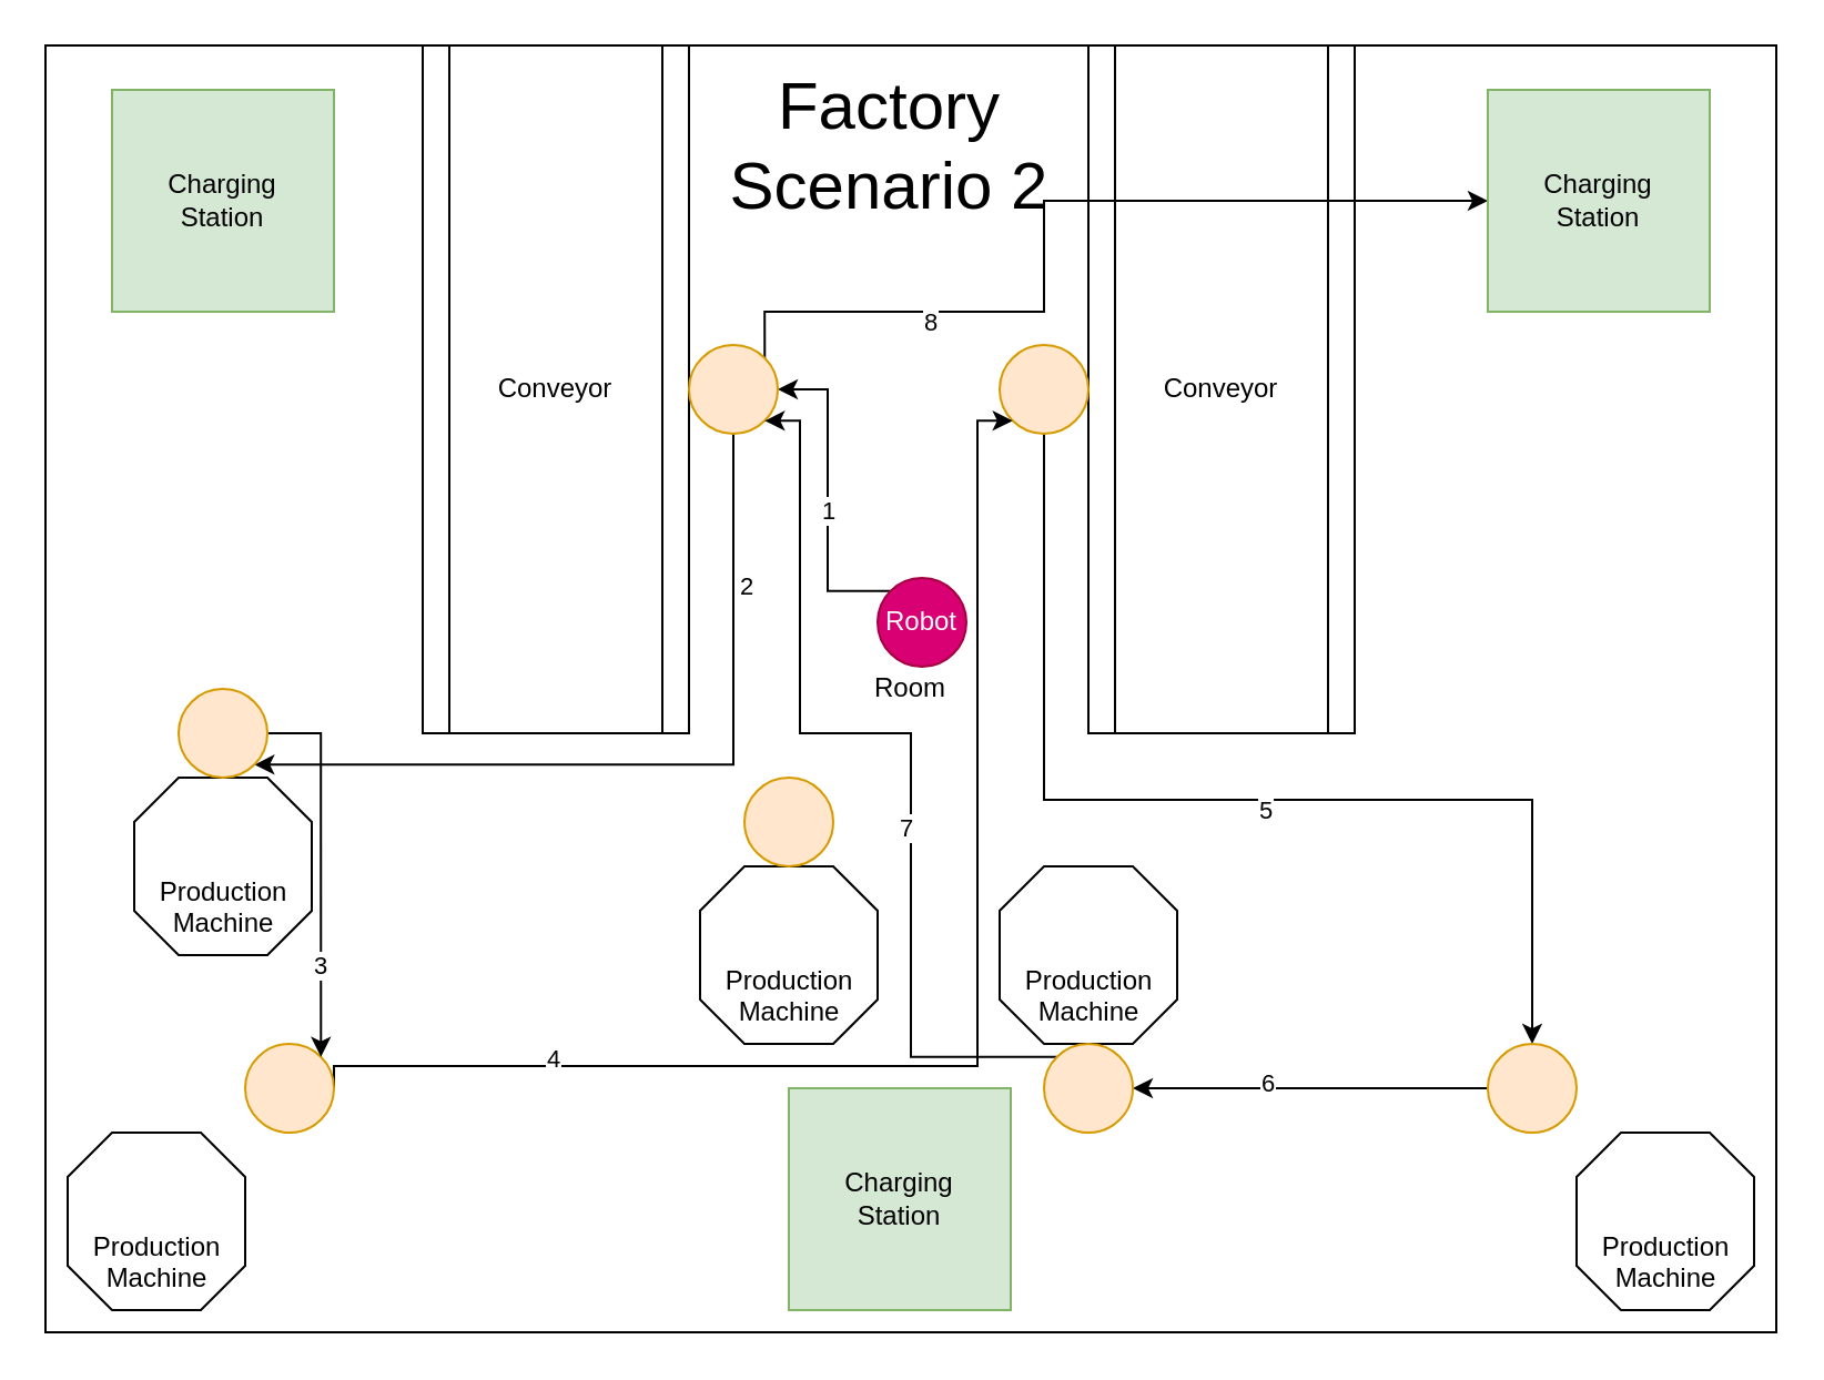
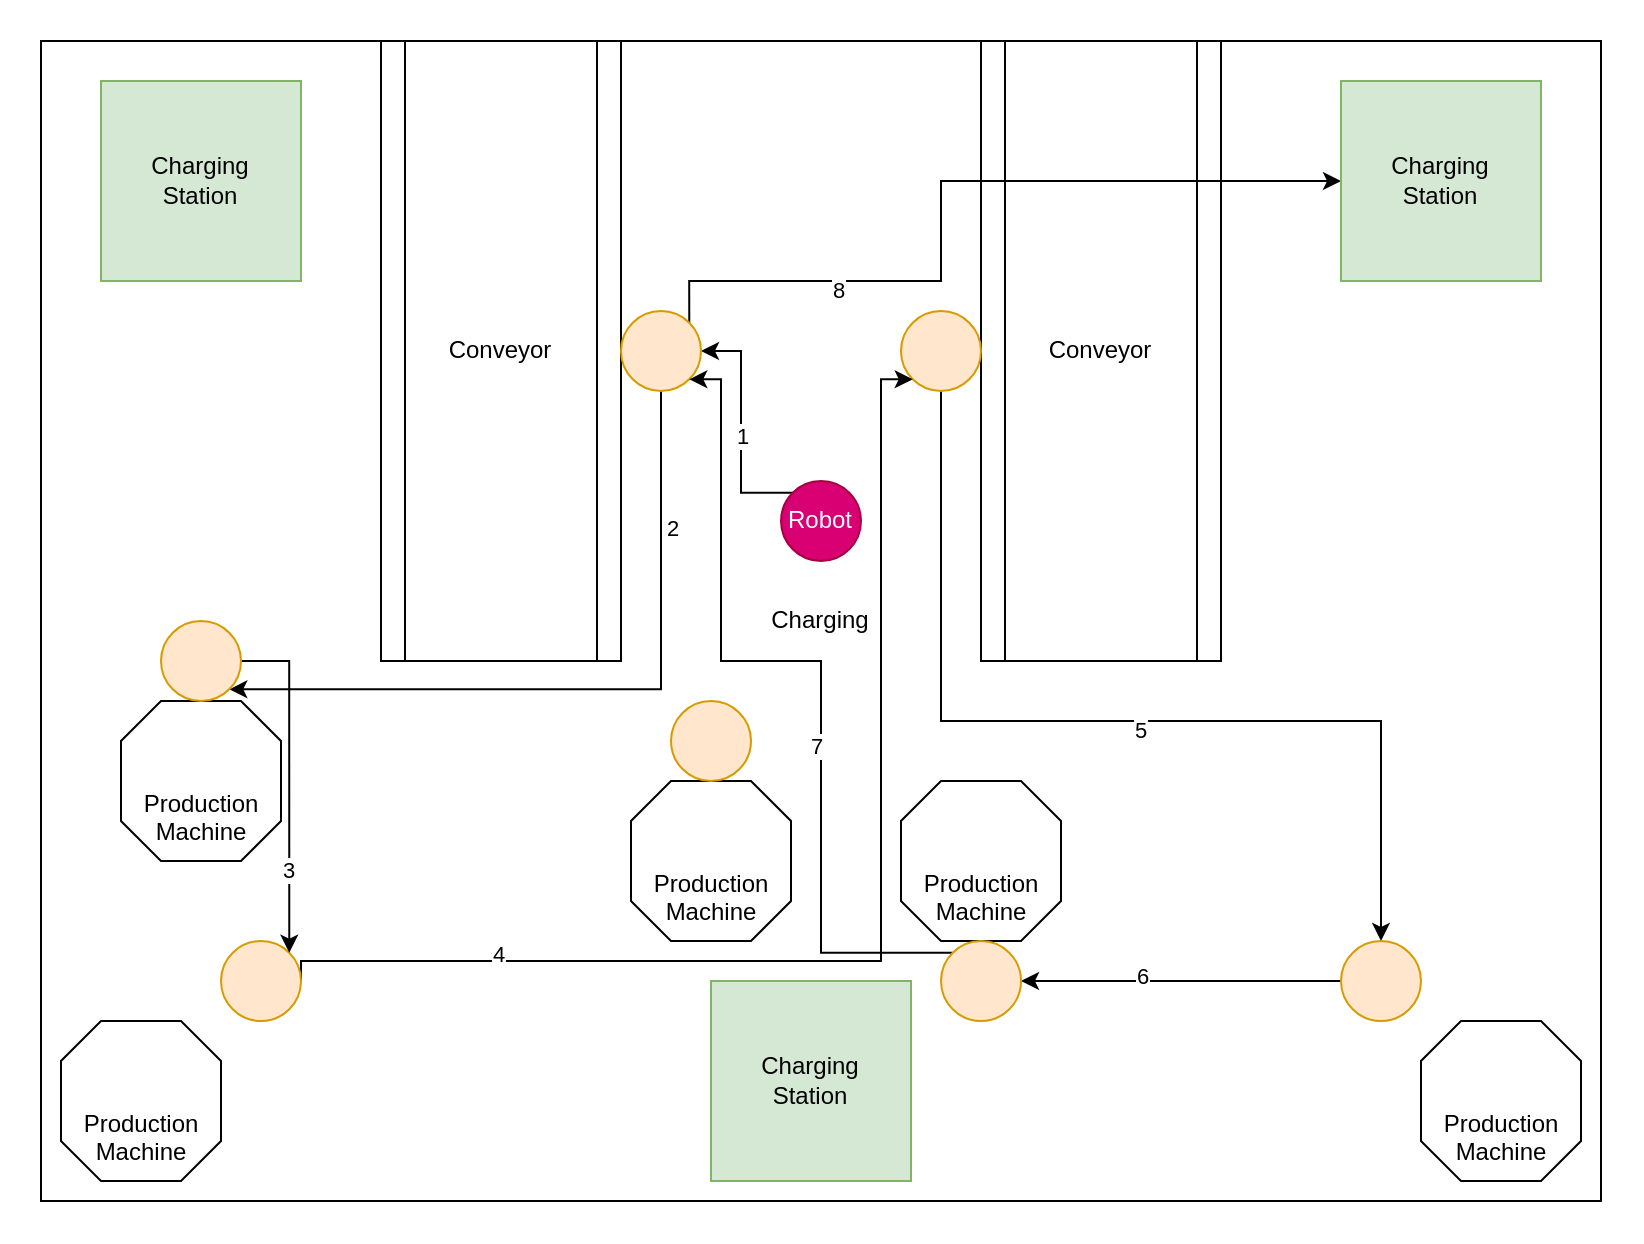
  <mxCell id="0" />
  <mxCell id="1" parent="0" />
- <mxCell id="2" value="Room" style="rounded=0;whiteSpace=wrap;html=1;movable=1;resizable=1;rotatable=1;deletable=1;editable=1;locked=0;connectable=1;" parent="1" vertex="1"><mxGeometry x="20" y="20" width="780" height="580" as="geometry" /></mxCell>
+ <mxCell id="2" value="Charging" style="rounded=0;whiteSpace=wrap;html=1;movable=1;resizable=1;rotatable=1;deletable=1;editable=1;locked=0;connectable=1;" parent="1" vertex="1"><mxGeometry x="20" y="20" width="780" height="580" as="geometry" /></mxCell>
  <mxCell id="3" value="Conveyor" style="shape=process;whiteSpace=wrap;html=1;backgroundOutline=1;" parent="1" vertex="1"><mxGeometry x="190" y="20" width="120" height="310" as="geometry" /></mxCell>
  <mxCell id="4" value="Conveyor" style="shape=process;whiteSpace=wrap;html=1;backgroundOutline=1;" parent="1" vertex="1"><mxGeometry x="490" y="20" width="120" height="310" as="geometry" /></mxCell>
  <mxCell id="5" style="edgeStyle=orthogonalEdgeStyle;rounded=0;orthogonalLoop=1;jettySize=auto;html=1;exitX=0;exitY=0;exitDx=0;exitDy=0;entryX=1;entryY=0.5;entryDx=0;entryDy=0;" edge="1" parent="1" source="7" target="15"><mxGeometry relative="1" as="geometry" /></mxCell>
  <mxCell id="6" value="1" style="edgeLabel;html=1;align=center;verticalAlign=middle;resizable=0;points=[];" vertex="1" connectable="0" parent="5"><mxGeometry x="-0.079" relative="1" as="geometry"><mxPoint as="offset" /></mxGeometry></mxCell>
- <mxCell id="7" value="Robot" style="ellipse;whiteSpace=wrap;html=1;aspect=fixed;fillColor=#d80073;fontColor=#ffffff;strokeColor=#A50040;" vertex="1" parent="1"><mxGeometry x="395" y="260" width="40" height="40" as="geometry" /></mxCell>
+ <mxCell id="7" value="Robot" style="ellipse;whiteSpace=wrap;html=1;aspect=fixed;fillColor=#d80073;fontColor=#ffffff;strokeColor=#A50040;" vertex="1" parent="1"><mxGeometry x="390" y="240" width="40" height="40" as="geometry" /></mxCell>
  <mxCell id="8" style="edgeStyle=orthogonalEdgeStyle;rounded=0;orthogonalLoop=1;jettySize=auto;html=1;exitX=0.5;exitY=1;exitDx=0;exitDy=0;entryX=0.5;entryY=0;entryDx=0;entryDy=0;" edge="1" parent="1" source="10" target="19"><mxGeometry relative="1" as="geometry"><Array as="points"><mxPoint x="470" y="360" /><mxPoint x="690" y="360" /></Array></mxGeometry></mxCell>
  <mxCell id="9" value="5" style="edgeLabel;html=1;align=center;verticalAlign=middle;resizable=0;points=[];" vertex="1" connectable="0" parent="8"><mxGeometry x="0.068" y="-4" relative="1" as="geometry"><mxPoint as="offset" /></mxGeometry></mxCell>
  <mxCell id="10" value="" style="ellipse;whiteSpace=wrap;html=1;aspect=fixed;fillColor=#ffe6cc;strokeColor=#d79b00;" vertex="1" parent="1"><mxGeometry x="450" y="155" width="40" height="40" as="geometry" /></mxCell>
  <mxCell id="11" style="edgeStyle=orthogonalEdgeStyle;rounded=0;orthogonalLoop=1;jettySize=auto;html=1;exitX=0.5;exitY=1;exitDx=0;exitDy=0;entryX=1;entryY=1;entryDx=0;entryDy=0;" edge="1" parent="1" source="15" target="33"><mxGeometry relative="1" as="geometry"><Array as="points"><mxPoint x="330" y="344" /></Array></mxGeometry></mxCell>
  <mxCell id="12" value="2" style="edgeLabel;html=1;align=center;verticalAlign=middle;resizable=0;points=[];" vertex="1" connectable="0" parent="11"><mxGeometry x="-0.627" y="5" relative="1" as="geometry"><mxPoint as="offset" /></mxGeometry></mxCell>
  <mxCell id="13" style="edgeStyle=orthogonalEdgeStyle;rounded=0;orthogonalLoop=1;jettySize=auto;html=1;exitX=1;exitY=0;exitDx=0;exitDy=0;entryX=0;entryY=0.5;entryDx=0;entryDy=0;" edge="1" parent="1" source="15" target="35"><mxGeometry relative="1" as="geometry"><Array as="points"><mxPoint x="344" y="140" /><mxPoint x="470" y="140" /><mxPoint x="470" y="90" /></Array></mxGeometry></mxCell>
  <mxCell id="14" value="8" style="edgeLabel;html=1;align=center;verticalAlign=middle;resizable=0;points=[];" vertex="1" connectable="0" parent="13"><mxGeometry x="-0.522" y="-4" relative="1" as="geometry"><mxPoint as="offset" /></mxGeometry></mxCell>
  <mxCell id="15" value="" style="ellipse;whiteSpace=wrap;html=1;aspect=fixed;fillColor=#ffe6cc;strokeColor=#d79b00;" vertex="1" parent="1"><mxGeometry x="310" y="155" width="40" height="40" as="geometry" /></mxCell>
  <mxCell id="16" value="Production&lt;div&gt;Machine&lt;/div&gt;" style="verticalLabelPosition=bottom;verticalAlign=top;html=1;shape=mxgraph.basic.polygon;polyCoords=[[0.25,0],[0.75,0],[1,0.25],[1,0.75],[0.75,1],[0.25,1],[0,0.75],[0,0.25]];polyline=0;spacing=-40;" vertex="1" parent="1"><mxGeometry x="710" y="510" width="80" height="80" as="geometry" /></mxCell>
  <mxCell id="17" style="edgeStyle=orthogonalEdgeStyle;rounded=0;orthogonalLoop=1;jettySize=auto;html=1;exitX=0;exitY=0.5;exitDx=0;exitDy=0;" edge="1" parent="1" source="19" target="29"><mxGeometry relative="1" as="geometry" /></mxCell>
  <mxCell id="18" value="6" style="edgeLabel;html=1;align=center;verticalAlign=middle;resizable=0;points=[];" vertex="1" connectable="0" parent="17"><mxGeometry x="0.25" y="-3" relative="1" as="geometry"><mxPoint as="offset" /></mxGeometry></mxCell>
  <mxCell id="19" value="" style="ellipse;whiteSpace=wrap;html=1;aspect=fixed;fillColor=#ffe6cc;strokeColor=#d79b00;" vertex="1" parent="1"><mxGeometry x="670" y="470" width="40" height="40" as="geometry" /></mxCell>
  <mxCell id="20" value="Production&lt;div&gt;Machine&lt;/div&gt;" style="verticalLabelPosition=bottom;verticalAlign=top;html=1;shape=mxgraph.basic.polygon;polyCoords=[[0.25,0],[0.75,0],[1,0.25],[1,0.75],[0.75,1],[0.25,1],[0,0.75],[0,0.25]];polyline=0;spacing=-40;" vertex="1" parent="1"><mxGeometry x="30" y="510" width="80" height="80" as="geometry" /></mxCell>
  <mxCell id="21" style="edgeStyle=orthogonalEdgeStyle;rounded=0;orthogonalLoop=1;jettySize=auto;html=1;exitX=1;exitY=0.5;exitDx=0;exitDy=0;entryX=0;entryY=1;entryDx=0;entryDy=0;" edge="1" parent="1" source="23" target="10"><mxGeometry relative="1" as="geometry"><Array as="points"><mxPoint x="150" y="480" /><mxPoint x="440" y="480" /><mxPoint x="440" y="189" /></Array></mxGeometry></mxCell>
  <mxCell id="22" value="4" style="edgeLabel;html=1;align=center;verticalAlign=middle;resizable=0;points=[];" vertex="1" connectable="0" parent="21"><mxGeometry x="-0.644" y="4" relative="1" as="geometry"><mxPoint as="offset" /></mxGeometry></mxCell>
  <mxCell id="23" value="" style="ellipse;whiteSpace=wrap;html=1;aspect=fixed;fillColor=#ffe6cc;strokeColor=#d79b00;" vertex="1" parent="1"><mxGeometry x="110" y="470" width="40" height="40" as="geometry" /></mxCell>
  <mxCell id="24" value="Production&lt;div&gt;Machine&lt;/div&gt;" style="verticalLabelPosition=bottom;verticalAlign=top;html=1;shape=mxgraph.basic.polygon;polyCoords=[[0.25,0],[0.75,0],[1,0.25],[1,0.75],[0.75,1],[0.25,1],[0,0.75],[0,0.25]];polyline=0;spacing=-40;" vertex="1" parent="1"><mxGeometry x="315" y="390" width="80" height="80" as="geometry" /></mxCell>
  <mxCell id="25" value="" style="ellipse;whiteSpace=wrap;html=1;aspect=fixed;fillColor=#ffe6cc;strokeColor=#d79b00;" vertex="1" parent="1"><mxGeometry x="335" y="350" width="40" height="40" as="geometry" /></mxCell>
  <mxCell id="26" value="Production&lt;div&gt;Machine&lt;/div&gt;" style="verticalLabelPosition=bottom;verticalAlign=top;html=1;shape=mxgraph.basic.polygon;polyCoords=[[0.25,0],[0.75,0],[1,0.25],[1,0.75],[0.75,1],[0.25,1],[0,0.75],[0,0.25]];polyline=0;spacing=-40;" vertex="1" parent="1"><mxGeometry x="450" y="390" width="80" height="80" as="geometry" /></mxCell>
  <mxCell id="27" style="edgeStyle=orthogonalEdgeStyle;rounded=0;orthogonalLoop=1;jettySize=auto;html=1;exitX=0;exitY=0;exitDx=0;exitDy=0;entryX=1;entryY=1;entryDx=0;entryDy=0;" edge="1" parent="1" source="29" target="15"><mxGeometry relative="1" as="geometry"><Array as="points"><mxPoint x="410" y="476" /><mxPoint x="410" y="330" /><mxPoint x="360" y="330" /><mxPoint x="360" y="189" /></Array></mxGeometry></mxCell>
  <mxCell id="28" value="7" style="edgeLabel;html=1;align=center;verticalAlign=middle;resizable=0;points=[];" vertex="1" connectable="0" parent="27"><mxGeometry x="-0.194" y="3" relative="1" as="geometry"><mxPoint as="offset" /></mxGeometry></mxCell>
  <mxCell id="29" value="" style="ellipse;whiteSpace=wrap;html=1;aspect=fixed;fillColor=#ffe6cc;strokeColor=#d79b00;" vertex="1" parent="1"><mxGeometry x="470" y="470" width="40" height="40" as="geometry" /></mxCell>
  <mxCell id="30" value="Production&lt;div&gt;Machine&lt;/div&gt;" style="verticalLabelPosition=bottom;verticalAlign=top;html=1;shape=mxgraph.basic.polygon;polyCoords=[[0.25,0],[0.75,0],[1,0.25],[1,0.75],[0.75,1],[0.25,1],[0,0.75],[0,0.25]];polyline=0;spacing=-40;" vertex="1" parent="1"><mxGeometry x="60" y="350" width="80" height="80" as="geometry" /></mxCell>
  <mxCell id="31" style="edgeStyle=orthogonalEdgeStyle;rounded=0;orthogonalLoop=1;jettySize=auto;html=1;exitX=1;exitY=0.5;exitDx=0;exitDy=0;entryX=1;entryY=0;entryDx=0;entryDy=0;" edge="1" parent="1" source="33" target="23"><mxGeometry relative="1" as="geometry" /></mxCell>
  <mxCell id="32" value="3" style="edgeLabel;html=1;align=center;verticalAlign=middle;resizable=0;points=[];" vertex="1" connectable="0" parent="31"><mxGeometry x="0.519" y="-1" relative="1" as="geometry"><mxPoint as="offset" /></mxGeometry></mxCell>
  <mxCell id="33" value="" style="ellipse;whiteSpace=wrap;html=1;aspect=fixed;fillColor=#ffe6cc;strokeColor=#d79b00;" vertex="1" parent="1"><mxGeometry x="80" y="310" width="40" height="40" as="geometry" /></mxCell>
  <mxCell id="34" value="&lt;div&gt;&lt;span style=&quot;background-color: transparent; color: light-dark(rgb(0, 0, 0), rgb(255, 255, 255));&quot;&gt;Charging&lt;/span&gt;&lt;/div&gt;&lt;div&gt;Station&lt;/div&gt;" style="whiteSpace=wrap;html=1;aspect=fixed;fillColor=#d5e8d4;strokeColor=#82b366;" vertex="1" parent="1"><mxGeometry x="50" y="40" width="100" height="100" as="geometry" /></mxCell>
  <mxCell id="35" value="&lt;div&gt;&lt;span style=&quot;background-color: transparent; color: light-dark(rgb(0, 0, 0), rgb(255, 255, 255));&quot;&gt;Charging&lt;/span&gt;&lt;/div&gt;&lt;div&gt;Station&lt;/div&gt;" style="whiteSpace=wrap;html=1;aspect=fixed;fillColor=#d5e8d4;strokeColor=#82b366;" vertex="1" parent="1"><mxGeometry x="670" y="40" width="100" height="100" as="geometry" /></mxCell>
  <mxCell id="36" value="&lt;div&gt;&lt;span style=&quot;background-color: transparent; color: light-dark(rgb(0, 0, 0), rgb(255, 255, 255));&quot;&gt;Charging&lt;/span&gt;&lt;/div&gt;&lt;div&gt;Station&lt;/div&gt;" style="whiteSpace=wrap;html=1;aspect=fixed;fillColor=#d5e8d4;strokeColor=#82b366;" vertex="1" parent="1"><mxGeometry x="355" y="490" width="100" height="100" as="geometry" /></mxCell>
- <mxCell id="37" value="Factory&lt;div&gt;Scenario 2&lt;/div&gt;" style="text;html=1;align=center;verticalAlign=middle;resizable=0;points=[];autosize=1;strokeColor=none;fillColor=none;fontSize=30;" parent="1" vertex="1"><mxGeometry x="315" y="20" width="170" height="90" as="geometry" /></mxCell>
